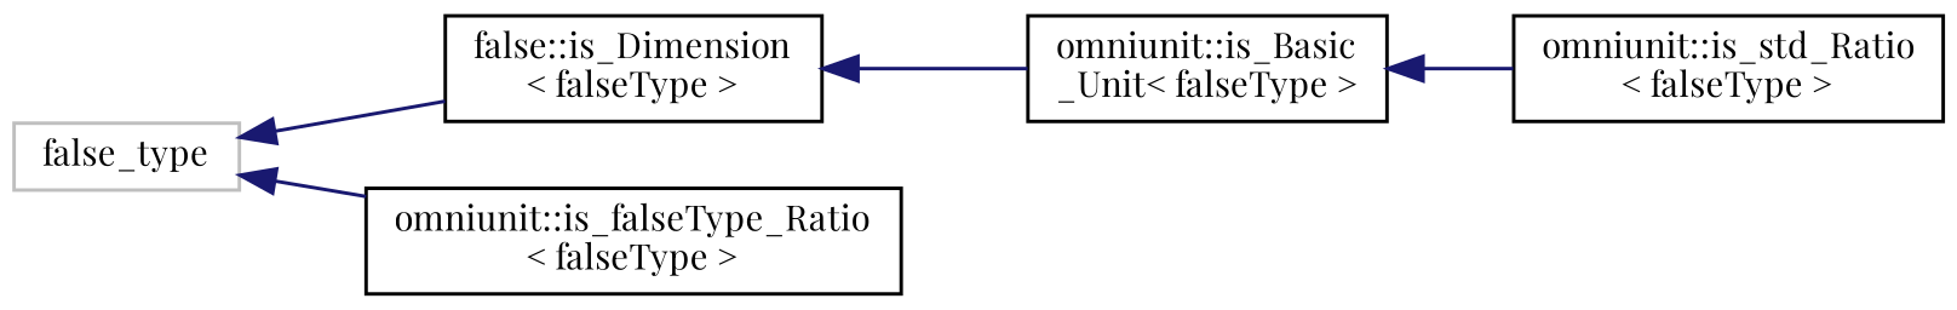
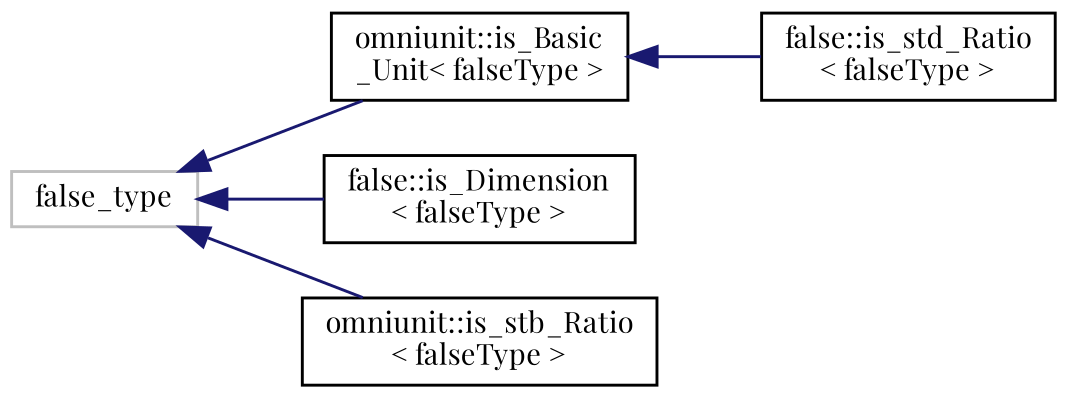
  digraph {
    fontname="Playfair Display"
    rankdir=LR
    node [color=black fillcolor=white fontname="Playfair Display" fontsize=10 shape=record style=filled]
    edge [color=midnightblue dir=back fontname="Playfair Display" fontsize=10 labelfontname=Helvetica labelfontsize=10 style=solid]
    n1 [color=grey75 height=0.2 label=false_type width=0.4]
    n2 [height=0.2 label="omniunit::is_Basic\l_Unit\< falseType \>" width=0.4]
    n3 [height=0.2 label="false::is_Dimension\l\< falseType \>" width=0.4]
-   n4 [height=0.2 label="omniunit::is_falseType_Ratio\l\< falseType \>" width=0.4]
-   n5 [height=0.2 label="omniunit::is_std_Ratio\l\< falseType \>" width=0.4]
-   n3 -> n2
+   n4 [height=0.2 label="omniunit::is_stb_Ratio\l\< falseType \>" width=0.4]
+   n5 [height=0.2 label="false::is_std_Ratio\l\< falseType \>" width=0.4]
+   n1 -> n2
    n1 -> n3
    n1 -> n4
    n2 -> n5
  }
